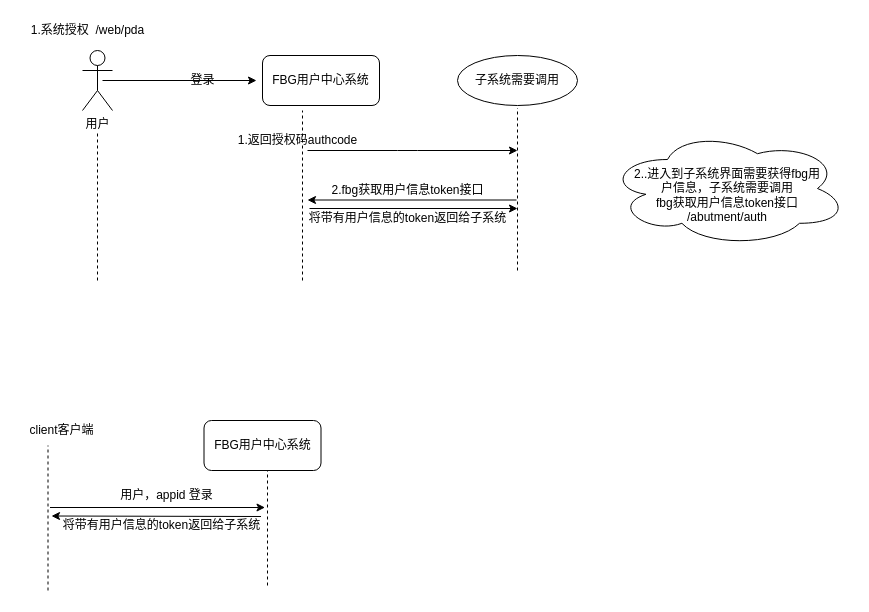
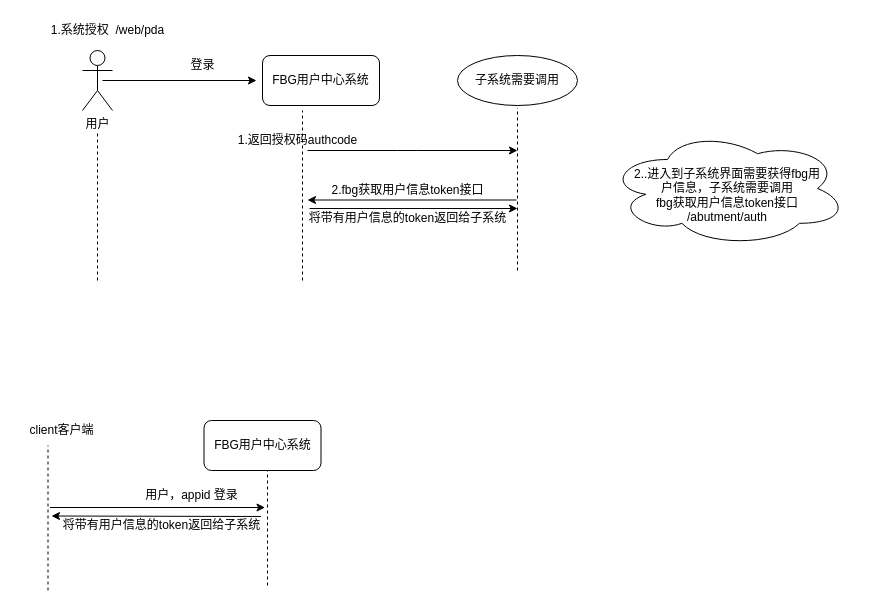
  <mxCell id="0" />
  <mxCell id="1" parent="0" />
  <mxCell id="2" value="用户" style="shape=umlActor;verticalLabelPosition=bottom;labelBackgroundColor=#ffffff;verticalAlign=top;html=1;outlineConnect=0;" parent="1" vertex="1"><mxGeometry x="82" y="50" width="30" height="60" as="geometry" /></mxCell>
  <mxCell id="3" value="FBG用户中心系统" style="rounded=1;whiteSpace=wrap;html=1;" parent="1" vertex="1"><mxGeometry x="262" y="55" width="117" height="50" as="geometry" /></mxCell>
  <mxCell id="4" value="" style="endArrow=none;dashed=1;html=1;" parent="1" edge="1"><mxGeometry width="50" height="50" relative="1" as="geometry"><mxPoint x="97" y="280" as="sourcePoint" /><mxPoint x="97" y="130" as="targetPoint" /></mxGeometry></mxCell>
  <mxCell id="5" value="" style="endArrow=none;dashed=1;html=1;" parent="1" edge="1"><mxGeometry width="50" height="50" relative="1" as="geometry"><mxPoint x="302" y="280" as="sourcePoint" /><mxPoint x="302" y="110" as="targetPoint" /></mxGeometry></mxCell>
  <mxCell id="6" value="" style="endArrow=classic;html=1;" parent="1" edge="1"><mxGeometry width="50" height="50" relative="1" as="geometry"><mxPoint x="102" y="80" as="sourcePoint" /><mxPoint x="256" y="80" as="targetPoint" /></mxGeometry></mxCell>
- <mxCell id="7" value="登录" style="text;html=1;align=center;verticalAlign=middle;resizable=0;points=[];;autosize=1;" parent="1" vertex="1"><mxGeometry x="182" y="70" width="40" height="20" as="geometry" /></mxCell>
+ <mxCell id="7" value="登录" style="text;html=1;align=center;verticalAlign=middle;resizable=0;points=[];;autosize=1;" parent="1" vertex="1"><mxGeometry x="182" y="55" width="40" height="20" as="geometry" /></mxCell>
  <mxCell id="8" value="子系统需要调用" style="ellipse;whiteSpace=wrap;html=1;" parent="1" vertex="1"><mxGeometry x="457" y="55" width="120" height="50" as="geometry" /></mxCell>
  <mxCell id="9" value="" style="endArrow=none;dashed=1;html=1;" parent="1" edge="1"><mxGeometry width="50" height="50" relative="1" as="geometry"><mxPoint x="517" y="270" as="sourcePoint" /><mxPoint x="517" y="107.5" as="targetPoint" /></mxGeometry></mxCell>
  <mxCell id="10" value="" style="endArrow=classic;html=1;" parent="1" edge="1"><mxGeometry width="50" height="50" relative="1" as="geometry"><mxPoint x="516" y="199.5" as="sourcePoint" /><mxPoint x="307" y="199.5" as="targetPoint" /></mxGeometry></mxCell>
  <mxCell id="11" value="2.fbg获取用户信息token接口" style="text;html=1;align=center;verticalAlign=middle;resizable=0;points=[];;autosize=1;" parent="1" vertex="1"><mxGeometry x="307" y="180" width="200" height="20" as="geometry" /></mxCell>
  <mxCell id="12" value="" style="endArrow=classic;html=1;" parent="1" edge="1"><mxGeometry width="50" height="50" relative="1" as="geometry"><mxPoint x="309" y="208" as="sourcePoint" /><mxPoint x="517" y="208" as="targetPoint" /></mxGeometry></mxCell>
  <mxCell id="13" value="将带有用户信息的token返回给子系统" style="text;html=1;align=center;verticalAlign=middle;resizable=0;points=[];;autosize=1;" parent="1" vertex="1"><mxGeometry x="302" y="208" width="210" height="20" as="geometry" /></mxCell>
  <mxCell id="14" value="&lt;br&gt;2..进入到子系统界面需要获得fbg用&lt;br&gt;户信息，子系统需要调用&lt;br&gt;fbg获取用户信息token接口&lt;br&gt;/abutment/auth" style="ellipse;shape=cloud;whiteSpace=wrap;html=1;" parent="1" vertex="1"><mxGeometry x="607" y="130" width="240" height="116" as="geometry" /></mxCell>
  <mxCell id="15" value="1.返回授权码authcode" style="text;html=1;align=center;verticalAlign=middle;resizable=0;points=[];;autosize=1;" parent="1" vertex="1"><mxGeometry x="232" y="130" width="130" height="20" as="geometry" /></mxCell>
  <mxCell id="16" value="" style="endArrow=classic;html=1;" parent="1" edge="1"><mxGeometry width="50" height="50" relative="1" as="geometry"><mxPoint x="307" y="150" as="sourcePoint" /><mxPoint x="517" y="150" as="targetPoint" /><Array as="points"><mxPoint x="407" y="150" /></Array></mxGeometry></mxCell>
  <mxCell id="17" value="" style="endArrow=none;dashed=1;html=1;" parent="1" edge="1"><mxGeometry width="50" height="50" relative="1" as="geometry"><mxPoint x="47.5" y="590" as="sourcePoint" /><mxPoint x="47.5" y="445" as="targetPoint" /></mxGeometry></mxCell>
  <mxCell id="18" value="" style="endArrow=none;dashed=1;html=1;" parent="1" edge="1"><mxGeometry width="50" height="50" relative="1" as="geometry"><mxPoint x="267" y="585" as="sourcePoint" /><mxPoint x="267" y="470" as="targetPoint" /></mxGeometry></mxCell>
- <mxCell id="19" value="1.系统授权&amp;nbsp; /web/pda" style="text;html=1;align=center;verticalAlign=middle;resizable=0;points=[];;autosize=1;" parent="1" vertex="1"><mxGeometry x="22" y="20" width="130" height="20" as="geometry" /></mxCell>
+ <mxCell id="19" value="1.系统授权&amp;nbsp; /web/pda" style="text;html=1;align=center;verticalAlign=middle;resizable=0;points=[];;autosize=1;" parent="1" vertex="1"><mxGeometry x="42" y="20" width="130" height="20" as="geometry" /></mxCell>
  <mxCell id="20" value="client客户端" style="text;html=1;align=center;verticalAlign=middle;resizable=0;points=[];;autosize=1;" parent="1" vertex="1"><mxGeometry x="20.5" y="420" width="80" height="20" as="geometry" /></mxCell>
  <mxCell id="21" value="FBG用户中心系统" style="rounded=1;whiteSpace=wrap;html=1;" parent="1" vertex="1"><mxGeometry x="203.5" y="420" width="117" height="50" as="geometry" /></mxCell>
- <mxCell id="22" value="用户，appid 登录" style="text;html=1;align=center;verticalAlign=middle;resizable=0;points=[];;autosize=1;" parent="1" vertex="1"><mxGeometry x="110.5" y="485" width="110" height="20" as="geometry" /></mxCell>
+ <mxCell id="22" value="用户，appid 登录" style="text;html=1;align=center;verticalAlign=middle;resizable=0;points=[];;autosize=1;" parent="1" vertex="1"><mxGeometry x="135.5" y="485" width="110" height="20" as="geometry" /></mxCell>
  <mxCell id="23" value="" style="endArrow=classic;html=1;" parent="1" edge="1"><mxGeometry width="50" height="50" relative="1" as="geometry"><mxPoint x="49.5" y="507" as="sourcePoint" /><mxPoint x="264.5" y="507" as="targetPoint" /></mxGeometry></mxCell>
  <mxCell id="24" value="将带有用户信息的token返回给子系统" style="text;html=1;align=center;verticalAlign=middle;resizable=0;points=[];;autosize=1;" parent="1" vertex="1"><mxGeometry x="55.5" y="515" width="210" height="20" as="geometry" /></mxCell>
  <mxCell id="25" value="" style="endArrow=classic;html=1;" parent="1" edge="1"><mxGeometry width="50" height="50" relative="1" as="geometry"><mxPoint x="260.5" y="516" as="sourcePoint" /><mxPoint x="51" y="515.5" as="targetPoint" /></mxGeometry></mxCell>
